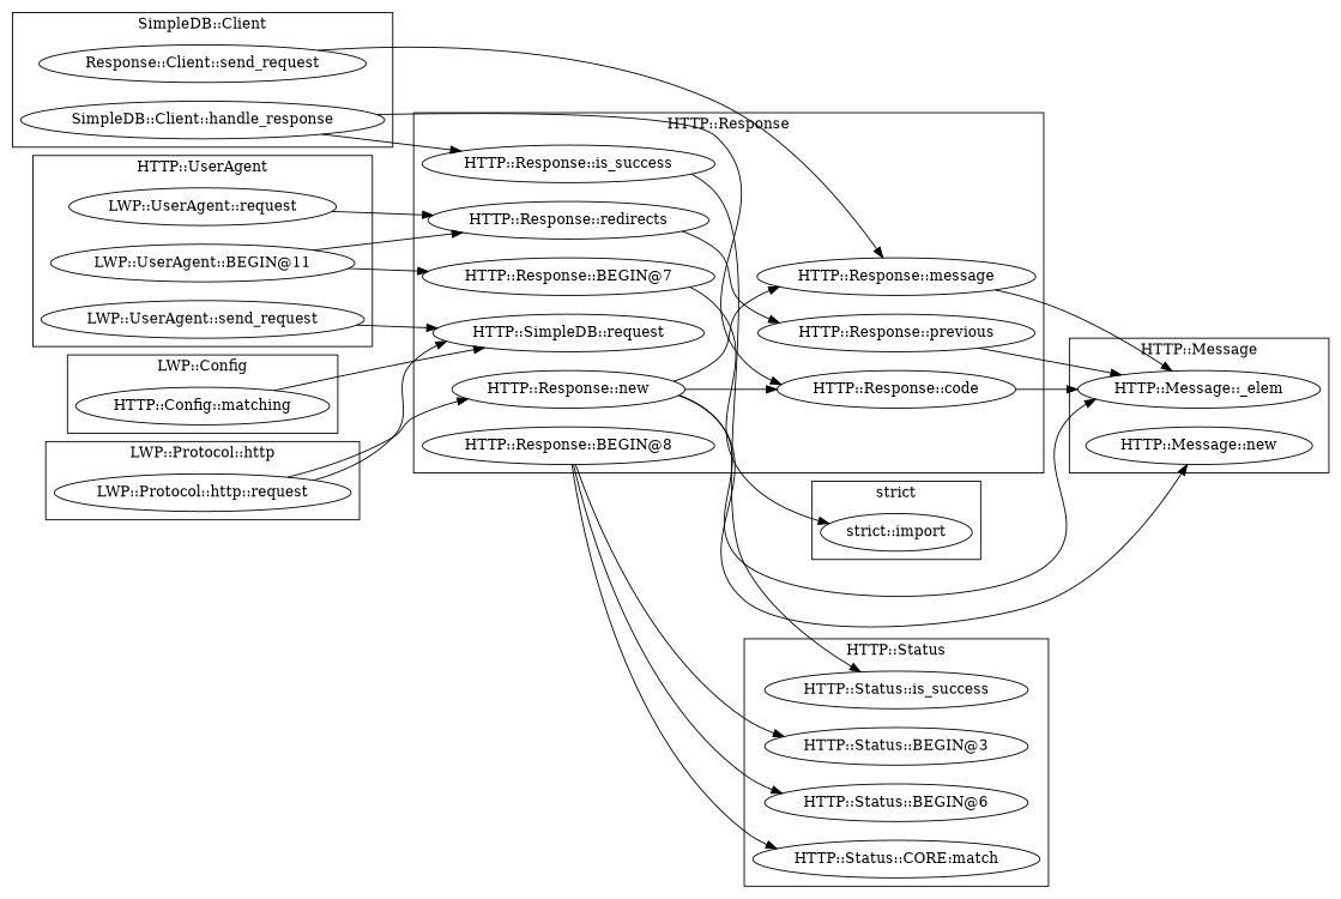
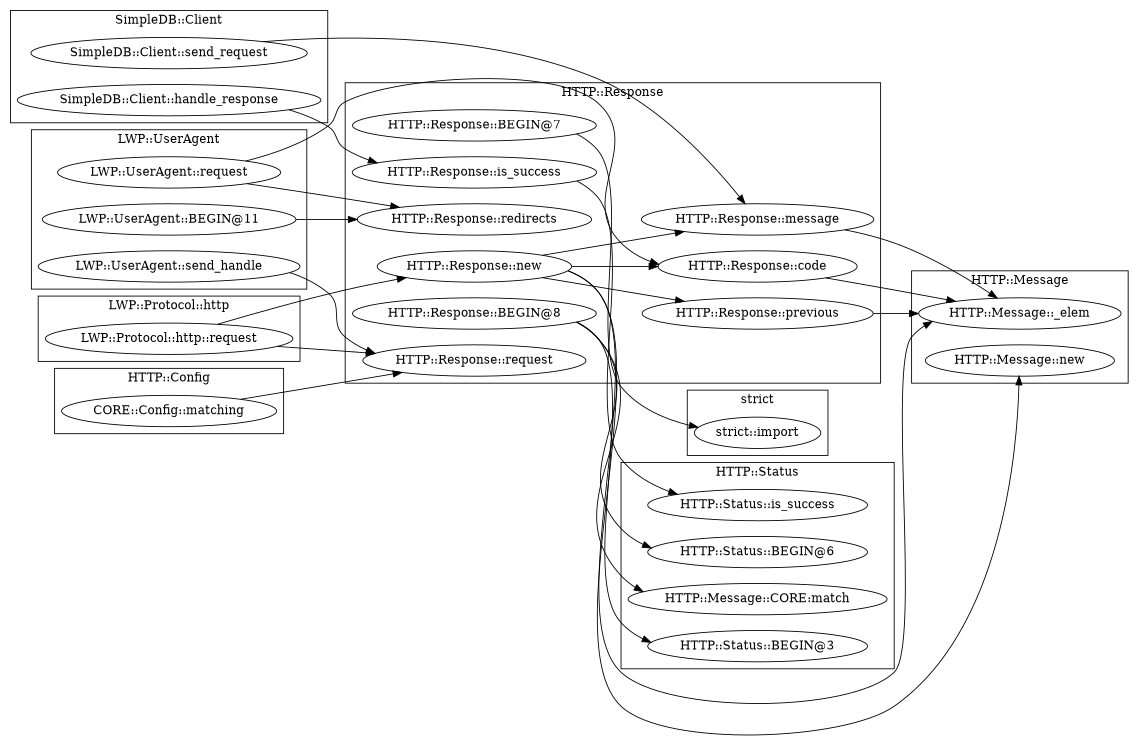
  digraph {
    rankdir=LR
    "HTTP::Response::BEGIN@7"
    "HTTP::Response::new"
-   "HTTP::Response::request" [label="HTTP::SimpleDB::request"]
+   "HTTP::Response::request"
    "HTTP::Response::BEGIN@8"
    "HTTP::Response::code"
    "HTTP::Response::previous"
    "HTTP::Response::is_success"
    "HTTP::Response::redirects"
    "HTTP::Response::message"
    "LWP::UserAgent::BEGIN@11"
-   "LWP::UserAgent::send_request"
+   "LWP::UserAgent::send_request" [label="LWP::UserAgent::send_handle"]
    "LWP::UserAgent::request"
-   "SimpleDB::Client::send_request" [label="Response::Client::send_request"]
+   "SimpleDB::Client::send_request"
    "SimpleDB::Client::handle_response"
    "HTTP::Status::is_success"
-   "HTTP::Status::CORE:match"
+   "HTTP::Status::CORE:match" [label="HTTP::Message::CORE:match"]
    "HTTP::Status::BEGIN@3"
    "HTTP::Status::BEGIN@6"
    "HTTP::Message::new"
    "HTTP::Message::_elem"
    "strict::import"
-   "HTTP::Config::matching"
+   "HTTP::Config::matching" [label="CORE::Config::matching"]
    "LWP::Protocol::http::request"
    subgraph cluster_1 {
      label="HTTP::Response"
      "HTTP::Response::BEGIN@7"
      "HTTP::Response::new"
      "HTTP::Response::request"
      "HTTP::Response::BEGIN@8"
      "HTTP::Response::code"
      "HTTP::Response::previous"
      "HTTP::Response::is_success"
      "HTTP::Response::redirects"
      "HTTP::Response::message"
    }
    subgraph cluster_2 {
-     label="HTTP::UserAgent"
+     label="LWP::UserAgent"
      "LWP::UserAgent::BEGIN@11"
      "LWP::UserAgent::send_request"
      "LWP::UserAgent::request"
    }
    subgraph cluster_3 {
      label="SimpleDB::Client"
      "SimpleDB::Client::send_request"
      "SimpleDB::Client::handle_response"
    }
    subgraph cluster_4 {
      label="HTTP::Status"
      "HTTP::Status::is_success"
      "HTTP::Status::CORE:match"
      "HTTP::Status::BEGIN@3"
      "HTTP::Status::BEGIN@6"
    }
    subgraph cluster_5 {
      label="HTTP::Message"
      "HTTP::Message::new"
      "HTTP::Message::_elem"
    }
    subgraph cluster_6 {
      label="strict"
      "strict::import"
    }
    subgraph cluster_7 {
-     label="LWP::Config"
+     label="HTTP::Config"
      "HTTP::Config::matching"
    }
    subgraph cluster_8 {
      label="LWP::Protocol::http"
      "LWP::Protocol::http::request"
    }
    "HTTP::Response::BEGIN@7" -> "strict::import"
    "HTTP::Response::new" -> "HTTP::Response::code"
    "HTTP::Response::new" -> "HTTP::Response::message"
    "HTTP::Response::new" -> "HTTP::Message::new"
    "HTTP::Response::new" -> "HTTP::Message::_elem"
    "HTTP::Response::BEGIN@8" -> "HTTP::Status::CORE:match"
    "HTTP::Response::BEGIN@8" -> "HTTP::Status::BEGIN@3"
    "HTTP::Response::BEGIN@8" -> "HTTP::Status::BEGIN@6"
    "HTTP::Response::code" -> "HTTP::Message::_elem"
    "HTTP::Response::previous" -> "HTTP::Message::_elem"
    "HTTP::Response::is_success" -> "HTTP::Status::is_success"
-   "HTTP::Response::redirects" -> "HTTP::Response::previous"
+   "HTTP::Response::new" -> "HTTP::Response::previous"
    "HTTP::Response::message" -> "HTTP::Message::_elem"
-   "LWP::UserAgent::BEGIN@11" -> "HTTP::Response::BEGIN@7"
    "LWP::UserAgent::BEGIN@11" -> "HTTP::Response::redirects"
    "LWP::UserAgent::send_request" -> "HTTP::Response::request"
-   "SimpleDB::Client::handle_response" -> "HTTP::Response::code"
+   "LWP::UserAgent::request" -> "HTTP::Response::code"
    "LWP::UserAgent::request" -> "HTTP::Response::redirects"
    "SimpleDB::Client::send_request" -> "HTTP::Response::message"
    "SimpleDB::Client::handle_response" -> "HTTP::Response::is_success"
    "HTTP::Config::matching" -> "HTTP::Response::request"
    "LWP::Protocol::http::request" -> "HTTP::Response::new"
    "LWP::Protocol::http::request" -> "HTTP::Response::request"
  }
